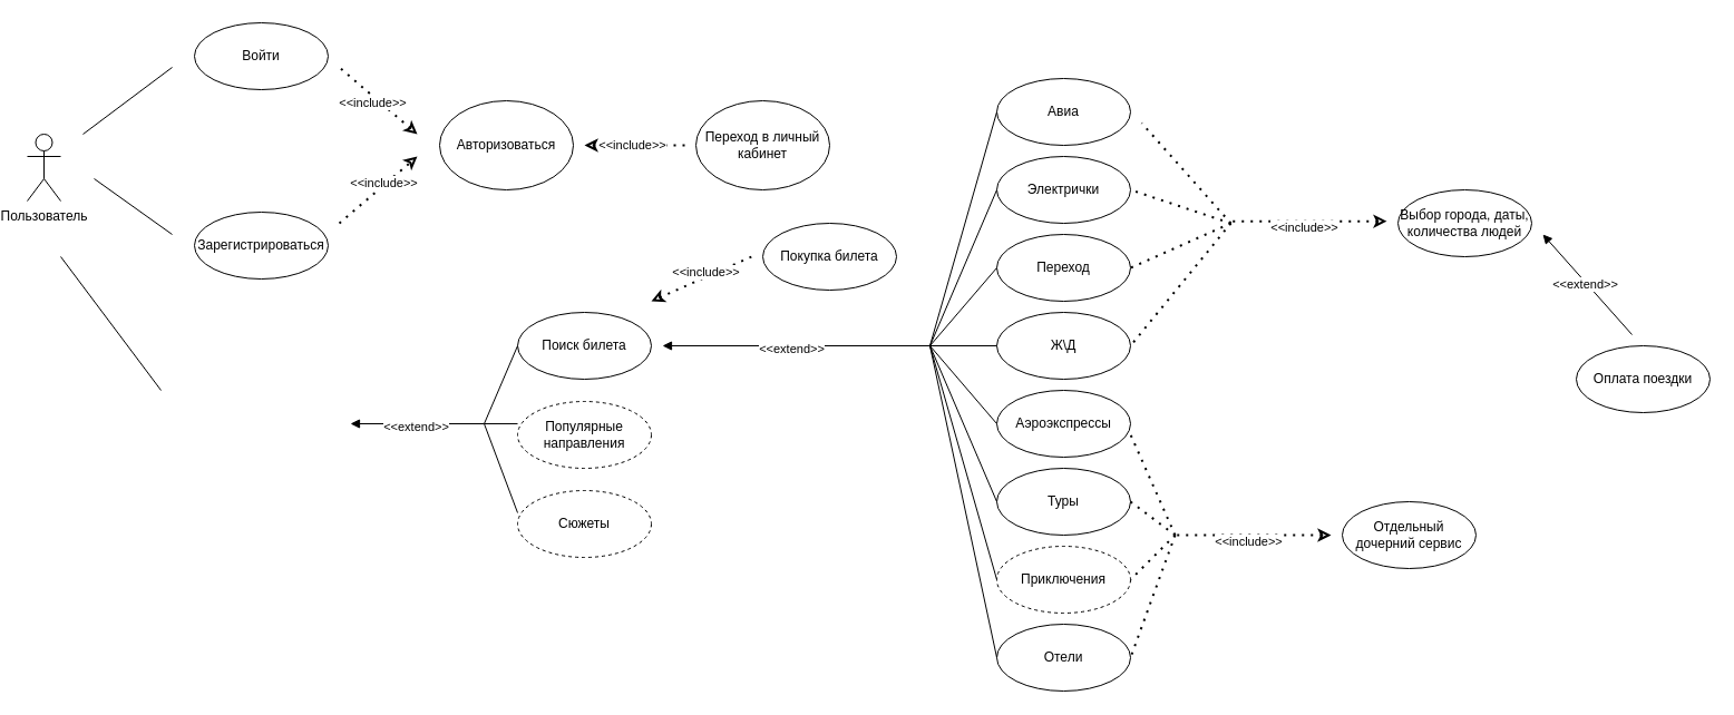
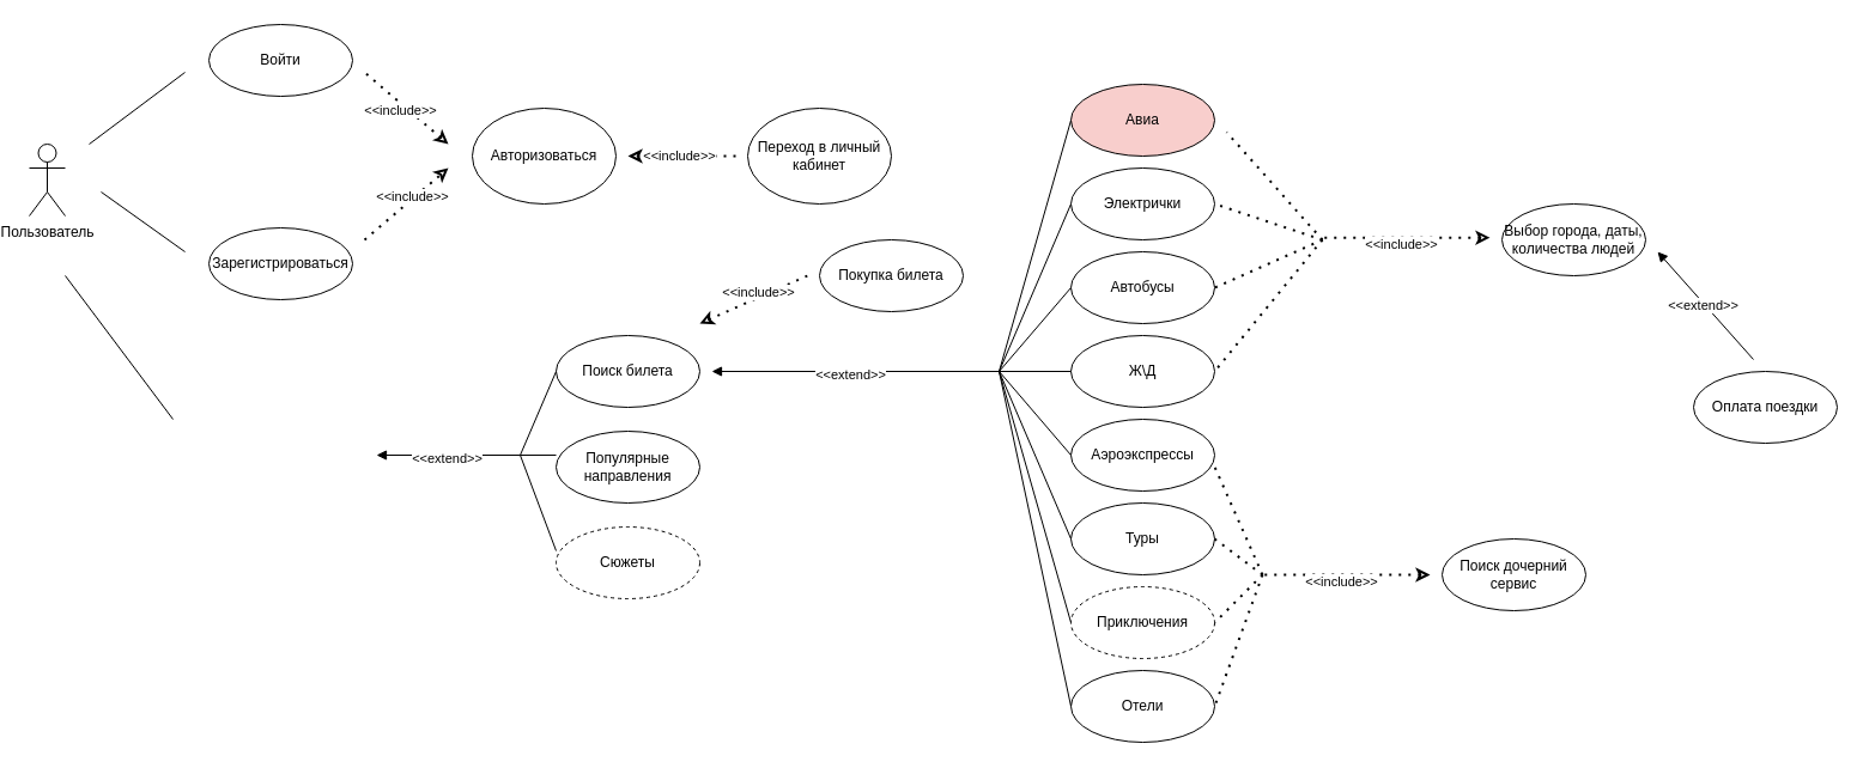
  <mxCell id="0" />
  <mxCell id="1" parent="0" />
  <mxCell id="2" value="Пользователь" style="shape=umlActor;verticalLabelPosition=bottom;verticalAlign=top;html=1;outlineConnect=0;" vertex="1" parent="1"><mxGeometry x="20" y="120" width="30" height="60" as="geometry" /></mxCell>
  <mxCell id="3" value="" style="endArrow=none;html=1;rounded=0;" edge="1" parent="1"><mxGeometry width="50" height="50" relative="1" as="geometry"><mxPoint x="70" y="120" as="sourcePoint" /><mxPoint x="150" y="60" as="targetPoint" /></mxGeometry></mxCell>
  <mxCell id="4" value="Войти" style="ellipse;whiteSpace=wrap;html=1;" vertex="1" parent="1"><mxGeometry x="170" y="20" width="120" height="60" as="geometry" /></mxCell>
  <mxCell id="5" value="Зарегистрироваться" style="ellipse;whiteSpace=wrap;html=1;" vertex="1" parent="1"><mxGeometry x="170" y="190" width="120" height="60" as="geometry" /></mxCell>
  <mxCell id="6" value="" style="endArrow=none;html=1;rounded=0;" edge="1" parent="1"><mxGeometry width="50" height="50" relative="1" as="geometry"><mxPoint x="80" y="160" as="sourcePoint" /><mxPoint x="150" y="210" as="targetPoint" /></mxGeometry></mxCell>
  <mxCell id="7" value="" style="endArrow=none;dashed=1;html=1;dashPattern=1 3;strokeWidth=2;rounded=0;endFill=0;startArrow=classic;startFill=0;" edge="1" parent="1"><mxGeometry width="50" height="50" relative="1" as="geometry"><mxPoint x="370" y="120" as="sourcePoint" /><mxPoint x="300" y="60" as="targetPoint" /></mxGeometry></mxCell>
  <mxCell id="8" value="&amp;lt;&amp;lt;include&amp;gt;&amp;gt;" style="edgeLabel;html=1;align=center;verticalAlign=middle;resizable=0;points=[];" vertex="1" connectable="0" parent="7"><mxGeometry x="0.088" y="5" relative="1" as="geometry"><mxPoint x="1" as="offset" /></mxGeometry></mxCell>
  <mxCell id="9" value="" style="endArrow=classic;dashed=1;html=1;dashPattern=1 3;strokeWidth=2;rounded=0;startArrow=none;startFill=0;endFill=0;" edge="1" parent="1"><mxGeometry width="50" height="50" relative="1" as="geometry"><mxPoint x="300" y="200" as="sourcePoint" /><mxPoint x="370" y="140" as="targetPoint" /></mxGeometry></mxCell>
  <mxCell id="10" value="&amp;lt;&amp;lt;include&amp;gt;&amp;gt;" style="edgeLabel;html=1;align=center;verticalAlign=middle;resizable=0;points=[];" vertex="1" connectable="0" parent="9"><mxGeometry x="0.159" y="2" relative="1" as="geometry"><mxPoint x="1" as="offset" /></mxGeometry></mxCell>
  <mxCell id="11" value="Авторизоваться" style="ellipse;whiteSpace=wrap;html=1;" vertex="1" parent="1"><mxGeometry x="390" y="90" width="120" height="80" as="geometry" /></mxCell>
  <mxCell id="12" value="" style="endArrow=classic;dashed=1;html=1;dashPattern=1 3;strokeWidth=2;rounded=0;startArrow=none;startFill=0;endFill=0;" edge="1" parent="1"><mxGeometry width="50" height="50" relative="1" as="geometry"><mxPoint x="610" y="130" as="sourcePoint" /><mxPoint x="520" y="130" as="targetPoint" /></mxGeometry></mxCell>
  <mxCell id="13" value="&amp;lt;&amp;lt;include&amp;gt;&amp;gt;" style="edgeLabel;html=1;align=center;verticalAlign=middle;resizable=0;points=[];" vertex="1" connectable="0" parent="12"><mxGeometry x="0.088" y="5" relative="1" as="geometry"><mxPoint x="1" y="-6" as="offset" /></mxGeometry></mxCell>
  <mxCell id="14" value="Переход в личный кабинет" style="ellipse;whiteSpace=wrap;html=1;" vertex="1" parent="1"><mxGeometry x="620" y="90" width="120" height="80" as="geometry" /></mxCell>
  <mxCell id="15" value="" style="endArrow=none;html=1;rounded=0;" edge="1" parent="1"><mxGeometry width="50" height="50" relative="1" as="geometry"><mxPoint x="50" y="230" as="sourcePoint" /><mxPoint x="140" y="350" as="targetPoint" /></mxGeometry></mxCell>
  <mxCell id="16" value="" style="endArrow=none;html=1;rounded=0;startArrow=block;startFill=1;" edge="1" parent="1"><mxGeometry width="50" height="50" relative="1" as="geometry"><mxPoint x="310" y="380" as="sourcePoint" /><mxPoint x="430" y="380" as="targetPoint" /></mxGeometry></mxCell>
  <mxCell id="17" value="&amp;lt;&amp;lt;extend&amp;gt;&amp;gt;" style="edgeLabel;html=1;align=center;verticalAlign=middle;resizable=0;points=[];" vertex="1" connectable="0" parent="16"><mxGeometry x="-0.04" y="-2" relative="1" as="geometry"><mxPoint as="offset" /></mxGeometry></mxCell>
  <mxCell id="18" value="Поиск билета" style="ellipse;whiteSpace=wrap;html=1;" vertex="1" parent="1"><mxGeometry x="460" y="280" width="120" height="60" as="geometry" /></mxCell>
- <mxCell id="19" value="Популярные направления" style="ellipse;whiteSpace=wrap;html=1;dashed=1;" vertex="1" parent="1"><mxGeometry x="460" y="360" width="120" height="60" as="geometry" /></mxCell>
+ <mxCell id="19" value="Популярные направления" style="ellipse;whiteSpace=wrap;html=1;" vertex="1" parent="1"><mxGeometry x="460" y="360" width="120" height="60" as="geometry" /></mxCell>
  <mxCell id="20" value="Сюжеты" style="ellipse;whiteSpace=wrap;html=1;dashed=1;" vertex="1" parent="1"><mxGeometry x="460" y="440" width="120" height="60" as="geometry" /></mxCell>
  <mxCell id="21" value="" style="endArrow=none;html=1;rounded=0;entryX=0;entryY=0.5;entryDx=0;entryDy=0;" edge="1" parent="1" target="18"><mxGeometry width="50" height="50" relative="1" as="geometry"><mxPoint x="430" y="380" as="sourcePoint" /><mxPoint x="475" y="330" as="targetPoint" /></mxGeometry></mxCell>
  <mxCell id="22" value="" style="endArrow=none;html=1;rounded=0;entryX=0;entryY=0.333;entryDx=0;entryDy=0;entryPerimeter=0;" edge="1" parent="1" target="19"><mxGeometry width="50" height="50" relative="1" as="geometry"><mxPoint x="430" y="380" as="sourcePoint" /><mxPoint x="470" y="320" as="targetPoint" /></mxGeometry></mxCell>
  <mxCell id="23" value="" style="endArrow=none;html=1;rounded=0;exitX=0;exitY=0.333;exitDx=0;exitDy=0;exitPerimeter=0;" edge="1" parent="1" source="20"><mxGeometry width="50" height="50" relative="1" as="geometry"><mxPoint x="445" y="400" as="sourcePoint" /><mxPoint x="430" y="380" as="targetPoint" /></mxGeometry></mxCell>
  <mxCell id="24" value="" style="endArrow=none;html=1;rounded=0;startArrow=block;startFill=1;" edge="1" parent="1"><mxGeometry width="50" height="50" relative="1" as="geometry"><mxPoint x="590" y="310" as="sourcePoint" /><mxPoint x="830" y="310" as="targetPoint" /></mxGeometry></mxCell>
  <mxCell id="25" value="&amp;lt;&amp;lt;extend&amp;gt;&amp;gt;" style="edgeLabel;html=1;align=center;verticalAlign=middle;resizable=0;points=[];" vertex="1" connectable="0" parent="24"><mxGeometry x="-0.04" y="-2" relative="1" as="geometry"><mxPoint as="offset" /></mxGeometry></mxCell>
  <mxCell id="26" value="" style="endArrow=none;dashed=1;html=1;dashPattern=1 3;strokeWidth=2;rounded=0;endFill=0;startArrow=classic;startFill=0;" edge="1" parent="1"><mxGeometry width="50" height="50" relative="1" as="geometry"><mxPoint x="580" y="270" as="sourcePoint" /><mxPoint x="670" y="230" as="targetPoint" /></mxGeometry></mxCell>
  <mxCell id="27" value="&amp;lt;&amp;lt;include&amp;gt;&amp;gt;" style="edgeLabel;html=1;align=center;verticalAlign=middle;resizable=0;points=[];" vertex="1" connectable="0" parent="26"><mxGeometry x="0.088" y="5" relative="1" as="geometry"><mxPoint x="1" as="offset" /></mxGeometry></mxCell>
  <mxCell id="28" value="Покупка билета" style="ellipse;whiteSpace=wrap;html=1;" vertex="1" parent="1"><mxGeometry x="680" y="200" width="120" height="60" as="geometry" /></mxCell>
- <mxCell id="29" value="Авиа" style="ellipse;whiteSpace=wrap;html=1;" vertex="1" parent="1"><mxGeometry x="890" y="70" width="120" height="60" as="geometry" /></mxCell>
+ <mxCell id="29" value="Авиа" style="ellipse;whiteSpace=wrap;html=1;fillColor=#f8cecc;" vertex="1" parent="1"><mxGeometry x="890" y="70" width="120" height="60" as="geometry" /></mxCell>
  <mxCell id="30" value="Ж\Д" style="ellipse;whiteSpace=wrap;html=1;" vertex="1" parent="1"><mxGeometry x="890" y="280" width="120" height="60" as="geometry" /></mxCell>
- <mxCell id="31" value="Переход" style="ellipse;whiteSpace=wrap;html=1;" vertex="1" parent="1"><mxGeometry x="890" y="210" width="120" height="60" as="geometry" /></mxCell>
+ <mxCell id="31" value="Автобусы" style="ellipse;whiteSpace=wrap;html=1;" vertex="1" parent="1"><mxGeometry x="890" y="210" width="120" height="60" as="geometry" /></mxCell>
  <mxCell id="32" value="Электрички" style="ellipse;whiteSpace=wrap;html=1;" vertex="1" parent="1"><mxGeometry x="890" y="140" width="120" height="60" as="geometry" /></mxCell>
  <mxCell id="33" value="Аэроэкспрессы" style="ellipse;whiteSpace=wrap;html=1;" vertex="1" parent="1"><mxGeometry x="890" y="350" width="120" height="60" as="geometry" /></mxCell>
  <mxCell id="34" value="Туры" style="ellipse;whiteSpace=wrap;html=1;" vertex="1" parent="1"><mxGeometry x="890" y="420" width="120" height="60" as="geometry" /></mxCell>
  <mxCell id="35" value="Приключения" style="ellipse;whiteSpace=wrap;html=1;dashed=1;" vertex="1" parent="1"><mxGeometry x="890" y="490" width="120" height="60" as="geometry" /></mxCell>
  <mxCell id="36" value="Отели" style="ellipse;whiteSpace=wrap;html=1;" vertex="1" parent="1"><mxGeometry x="890" y="560" width="120" height="60" as="geometry" /></mxCell>
  <mxCell id="37" value="" style="endArrow=none;html=1;rounded=0;entryX=0;entryY=0.5;entryDx=0;entryDy=0;" edge="1" parent="1" target="29"><mxGeometry width="50" height="50" relative="1" as="geometry"><mxPoint x="830" y="310" as="sourcePoint" /><mxPoint x="870" y="260" as="targetPoint" /></mxGeometry></mxCell>
  <mxCell id="38" value="" style="endArrow=none;html=1;rounded=0;entryX=0;entryY=0.5;entryDx=0;entryDy=0;" edge="1" parent="1" target="30"><mxGeometry width="50" height="50" relative="1" as="geometry"><mxPoint x="830" y="310" as="sourcePoint" /><mxPoint x="897" y="251" as="targetPoint" /></mxGeometry></mxCell>
  <mxCell id="39" value="" style="endArrow=none;html=1;rounded=0;entryX=0;entryY=0.5;entryDx=0;entryDy=0;" edge="1" parent="1" target="31"><mxGeometry width="50" height="50" relative="1" as="geometry"><mxPoint x="830" y="310" as="sourcePoint" /><mxPoint x="890" y="400" as="targetPoint" /></mxGeometry></mxCell>
  <mxCell id="40" value="" style="endArrow=none;html=1;rounded=0;entryX=0;entryY=0.5;entryDx=0;entryDy=0;" edge="1" parent="1" target="32"><mxGeometry width="50" height="50" relative="1" as="geometry"><mxPoint x="830" y="310" as="sourcePoint" /><mxPoint x="910" y="330" as="targetPoint" /></mxGeometry></mxCell>
  <mxCell id="41" value="" style="endArrow=none;html=1;rounded=0;entryX=0;entryY=0.5;entryDx=0;entryDy=0;" edge="1" parent="1" target="33"><mxGeometry width="50" height="50" relative="1" as="geometry"><mxPoint x="830" y="310" as="sourcePoint" /><mxPoint x="920" y="340" as="targetPoint" /></mxGeometry></mxCell>
  <mxCell id="42" value="" style="endArrow=none;html=1;rounded=0;entryX=0;entryY=0.5;entryDx=0;entryDy=0;" edge="1" parent="1" target="34"><mxGeometry width="50" height="50" relative="1" as="geometry"><mxPoint x="830" y="310" as="sourcePoint" /><mxPoint x="860" y="530" as="targetPoint" /></mxGeometry></mxCell>
  <mxCell id="43" value="" style="endArrow=none;html=1;rounded=0;entryX=0;entryY=0.5;entryDx=0;entryDy=0;" edge="1" parent="1" target="35"><mxGeometry width="50" height="50" relative="1" as="geometry"><mxPoint x="830" y="310" as="sourcePoint" /><mxPoint x="840" y="520" as="targetPoint" /></mxGeometry></mxCell>
  <mxCell id="44" value="" style="endArrow=none;html=1;rounded=0;entryX=0;entryY=0.5;entryDx=0;entryDy=0;" edge="1" parent="1" target="36"><mxGeometry width="50" height="50" relative="1" as="geometry"><mxPoint x="830" y="310" as="sourcePoint" /><mxPoint x="860" y="660" as="targetPoint" /></mxGeometry></mxCell>
  <mxCell id="45" value="" style="endArrow=none;dashed=1;html=1;dashPattern=1 3;strokeWidth=2;rounded=0;endFill=0;startArrow=classic;startFill=0;" edge="1" parent="1"><mxGeometry width="50" height="50" relative="1" as="geometry"><mxPoint x="1190" y="480" as="sourcePoint" /><mxPoint x="1050" y="480" as="targetPoint" /></mxGeometry></mxCell>
  <mxCell id="46" value="&amp;lt;&amp;lt;include&amp;gt;&amp;gt;" style="edgeLabel;html=1;align=center;verticalAlign=middle;resizable=0;points=[];" vertex="1" connectable="0" parent="45"><mxGeometry x="0.088" y="5" relative="1" as="geometry"><mxPoint x="1" as="offset" /></mxGeometry></mxCell>
  <mxCell id="47" value="" style="endArrow=none;dashed=1;html=1;dashPattern=1 3;strokeWidth=2;rounded=0;entryX=0.994;entryY=0.635;entryDx=0;entryDy=0;entryPerimeter=0;" edge="1" parent="1" target="33"><mxGeometry width="50" height="50" relative="1" as="geometry"><mxPoint x="1050" y="480" as="sourcePoint" /><mxPoint x="1020" y="320" as="targetPoint" /></mxGeometry></mxCell>
  <mxCell id="48" value="" style="endArrow=none;dashed=1;html=1;dashPattern=1 3;strokeWidth=2;rounded=0;entryX=1;entryY=0.5;entryDx=0;entryDy=0;" edge="1" parent="1" target="34"><mxGeometry width="50" height="50" relative="1" as="geometry"><mxPoint x="1050" y="480" as="sourcePoint" /><mxPoint x="1030" y="330" as="targetPoint" /></mxGeometry></mxCell>
  <mxCell id="49" value="" style="endArrow=none;dashed=1;html=1;dashPattern=1 3;strokeWidth=2;rounded=0;entryX=1;entryY=0.5;entryDx=0;entryDy=0;" edge="1" parent="1" target="35"><mxGeometry width="50" height="50" relative="1" as="geometry"><mxPoint x="1050" y="480" as="sourcePoint" /><mxPoint x="1040" y="340" as="targetPoint" /></mxGeometry></mxCell>
  <mxCell id="50" value="" style="endArrow=none;dashed=1;html=1;dashPattern=1 3;strokeWidth=2;rounded=0;entryX=1;entryY=0.5;entryDx=0;entryDy=0;" edge="1" parent="1" target="36"><mxGeometry width="50" height="50" relative="1" as="geometry"><mxPoint x="1050" y="480" as="sourcePoint" /><mxPoint x="1050" y="350" as="targetPoint" /></mxGeometry></mxCell>
- <mxCell id="51" value="Отдельный дочерний сервис" style="ellipse;whiteSpace=wrap;html=1;" vertex="1" parent="1"><mxGeometry x="1200" y="450" width="120" height="60" as="geometry" /></mxCell>
+ <mxCell id="51" value="Поиск дочерний сервис" style="ellipse;whiteSpace=wrap;html=1;" vertex="1" parent="1"><mxGeometry x="1200" y="450" width="120" height="60" as="geometry" /></mxCell>
  <mxCell id="52" value="Выбор города, даты, количества людей" style="ellipse;whiteSpace=wrap;html=1;" vertex="1" parent="1"><mxGeometry x="1250" y="170" width="120" height="60" as="geometry" /></mxCell>
  <mxCell id="53" value="" style="endArrow=none;dashed=1;html=1;dashPattern=1 3;strokeWidth=2;rounded=0;endFill=0;startArrow=classic;startFill=0;" edge="1" parent="1"><mxGeometry width="50" height="50" relative="1" as="geometry"><mxPoint x="1240" y="198.18" as="sourcePoint" /><mxPoint x="1100" y="198.18" as="targetPoint" /></mxGeometry></mxCell>
  <mxCell id="54" value="&amp;lt;&amp;lt;include&amp;gt;&amp;gt;" style="edgeLabel;html=1;align=center;verticalAlign=middle;resizable=0;points=[];" vertex="1" connectable="0" parent="53"><mxGeometry x="0.088" y="5" relative="1" as="geometry"><mxPoint x="1" as="offset" /></mxGeometry></mxCell>
  <mxCell id="55" value="" style="endArrow=none;dashed=1;html=1;dashPattern=1 3;strokeWidth=2;rounded=0;entryX=1;entryY=0.5;entryDx=0;entryDy=0;" edge="1" parent="1"><mxGeometry width="50" height="50" relative="1" as="geometry"><mxPoint x="1100" y="200" as="sourcePoint" /><mxPoint x="1020" y="110" as="targetPoint" /></mxGeometry></mxCell>
  <mxCell id="56" value="" style="endArrow=none;dashed=1;html=1;dashPattern=1 3;strokeWidth=2;rounded=0;" edge="1" parent="1"><mxGeometry width="50" height="50" relative="1" as="geometry"><mxPoint x="1100" y="200" as="sourcePoint" /><mxPoint x="1010" y="170" as="targetPoint" /></mxGeometry></mxCell>
  <mxCell id="57" value="" style="endArrow=none;dashed=1;html=1;dashPattern=1 3;strokeWidth=2;rounded=0;" edge="1" parent="1"><mxGeometry width="50" height="50" relative="1" as="geometry"><mxPoint x="1100" y="200" as="sourcePoint" /><mxPoint x="1010" y="240" as="targetPoint" /></mxGeometry></mxCell>
  <mxCell id="58" value="" style="endArrow=none;dashed=1;html=1;dashPattern=1 3;strokeWidth=2;rounded=0;entryX=1;entryY=0.5;entryDx=0;entryDy=0;" edge="1" parent="1" target="30"><mxGeometry width="50" height="50" relative="1" as="geometry"><mxPoint x="1100" y="200" as="sourcePoint" /><mxPoint x="1050" y="140" as="targetPoint" /></mxGeometry></mxCell>
  <mxCell id="59" value="" style="endArrow=none;html=1;rounded=0;startArrow=block;startFill=1;" edge="1" parent="1"><mxGeometry width="50" height="50" relative="1" as="geometry"><mxPoint x="1380" y="210" as="sourcePoint" /><mxPoint x="1460" y="300" as="targetPoint" /></mxGeometry></mxCell>
  <mxCell id="60" value="&amp;lt;&amp;lt;extend&amp;gt;&amp;gt;" style="edgeLabel;html=1;align=center;verticalAlign=middle;resizable=0;points=[];" vertex="1" connectable="0" parent="59"><mxGeometry x="-0.04" y="-2" relative="1" as="geometry"><mxPoint as="offset" /></mxGeometry></mxCell>
  <mxCell id="61" value="Оплата поездки" style="ellipse;whiteSpace=wrap;html=1;" vertex="1" parent="1"><mxGeometry x="1410" y="310" width="120" height="60" as="geometry" /></mxCell>
